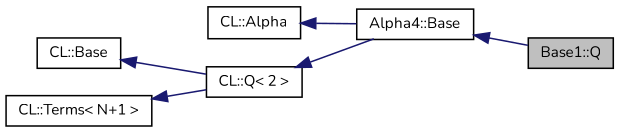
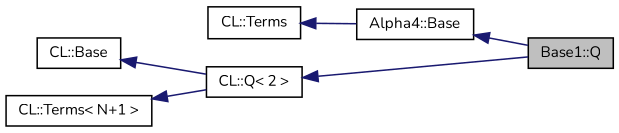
  digraph {
    fontname=Nunito
    rankdir=LR
    node [color=black fillcolor=white fontname=Nunito fontsize=10 shape=record style=filled]
    edge [color=midnightblue dir=back fontname=Nunito fontsize=10 labelfontname=Helvetica labelfontsize=10 style=solid]
    n1 [fillcolor=grey75 fontcolor=black height=0.2 label="Base1::Q" width=0.4]
    n2 [height=0.2 label="CL::Q\< 2 \>" width=0.4]
    n3 [height=0.2 label="CL::Base" width=0.4]
-   n4 [height=0.2 label="CL::Alpha" width=0.4]
+   n4 [height=0.2 label="CL::Terms" width=0.4]
    n5 [height=0.2 label="Alpha4::Base" width=0.4]
    n6 [height=0.2 label="CL::Terms\< N+1 \>" width=0.4]
-   n2 -> n5
+   n2 -> n1
    n3 -> n2
    n4 -> n5
    n5 -> n1
    n6 -> n2
  }
